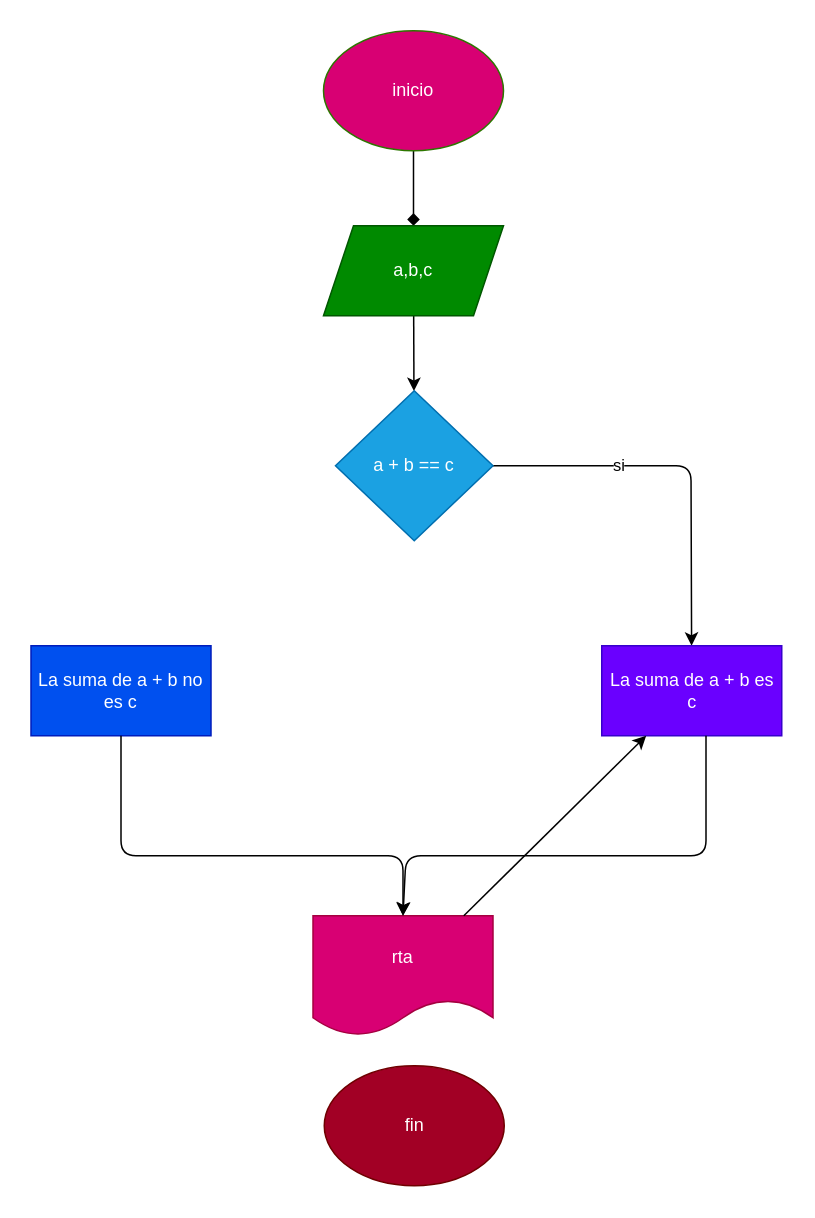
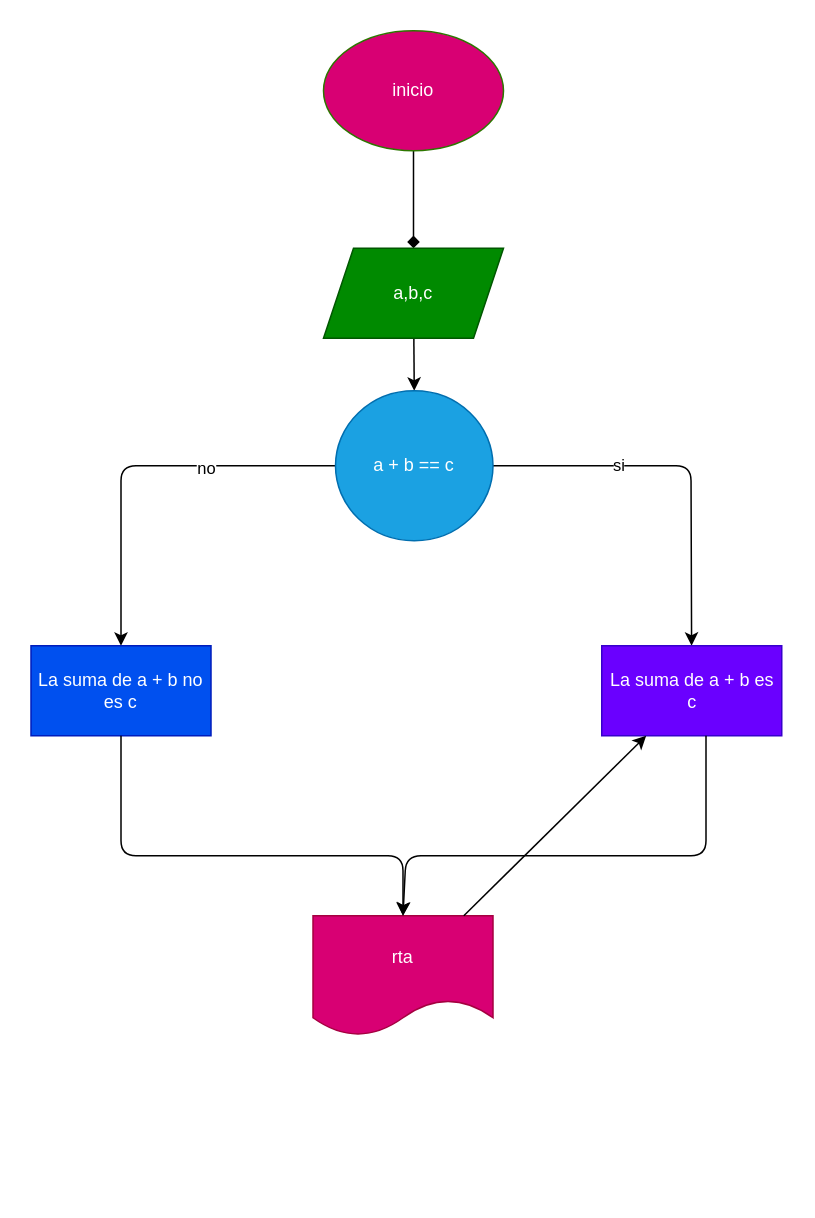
  <mxCell id="0" />
  <mxCell id="1" parent="0" />
  <mxCell id="2" value="" style="edgeStyle=none;html=1;endArrow=diamond;" edge="1" parent="1" source="3" target="5"><mxGeometry relative="1" as="geometry" /></mxCell>
  <mxCell id="3" value="inicio" style="ellipse;whiteSpace=wrap;html=1;fillColor=#d80073;fontColor=#ffffff;strokeColor=#2D7600;" vertex="1" parent="1"><mxGeometry x="215" y="20" width="120" height="80" as="geometry" /></mxCell>
  <mxCell id="4" value="" style="edgeStyle=none;html=1;" edge="1" parent="1" source="5" target="10"><mxGeometry relative="1" as="geometry" /></mxCell>
- <mxCell id="5" value="a,b,c" style="shape=parallelogram;perimeter=parallelogramPerimeter;whiteSpace=wrap;html=1;fixedSize=1;fillColor=#008a00;fontColor=#ffffff;strokeColor=#005700;" vertex="1" parent="1"><mxGeometry x="215" y="150" width="120" height="60" as="geometry" /></mxCell>
+ <mxCell id="5" value="a,b,c" style="shape=parallelogram;perimeter=parallelogramPerimeter;whiteSpace=wrap;html=1;fixedSize=1;fillColor=#008a00;fontColor=#ffffff;strokeColor=#005700;" vertex="1" parent="1"><mxGeometry x="215" y="165" width="120" height="60" as="geometry" /></mxCell>
  <mxCell id="6" value="" style="edgeStyle=none;html=1;" edge="1" parent="1" source="10" target="11"><mxGeometry relative="1" as="geometry"><Array as="points"><mxPoint x="460" y="310" /></Array></mxGeometry></mxCell>
  <mxCell id="7" value="si" style="edgeLabel;html=1;align=center;verticalAlign=middle;resizable=0;points=[];" vertex="1" connectable="0" parent="6"><mxGeometry x="-0.344" y="1" relative="1" as="geometry"><mxPoint as="offset" /></mxGeometry></mxCell>
- <mxCell id="10" value="a + b == c" style="rhombus;whiteSpace=wrap;html=1;fillColor=#1ba1e2;fontColor=#ffffff;strokeColor=#006EAF;" vertex="1" parent="1"><mxGeometry x="223" y="260" width="105" height="100" as="geometry" /></mxCell>
+ <mxCell id="8" value="" style="edgeStyle=none;html=1;" edge="1" parent="1" source="10" target="12"><mxGeometry relative="1" as="geometry"><Array as="points"><mxPoint x="80" y="310" /></Array></mxGeometry></mxCell>
+ <mxCell id="9" value="no" style="edgeLabel;html=1;align=center;verticalAlign=middle;resizable=0;points=[];" vertex="1" connectable="0" parent="8"><mxGeometry x="-0.336" y="1" relative="1" as="geometry"><mxPoint as="offset" /></mxGeometry></mxCell>
+ <mxCell id="10" value="a + b == c" style="ellipse;whiteSpace=wrap;html=1;fillColor=#1ba1e2;fontColor=#ffffff;strokeColor=#006EAF;" vertex="1" parent="1"><mxGeometry x="223" y="260" width="105" height="100" as="geometry" /></mxCell>
  <mxCell id="11" value="La suma de a + b es c" style="whiteSpace=wrap;html=1;fillColor=#6a00ff;fontColor=#ffffff;strokeColor=#3700CC;" vertex="1" parent="1"><mxGeometry x="400.5" y="430" width="120" height="60" as="geometry" /></mxCell>
  <mxCell id="12" value="La suma de a + b no es c" style="whiteSpace=wrap;html=1;fillColor=#0050ef;fontColor=#ffffff;strokeColor=#001DBC;" vertex="1" parent="1"><mxGeometry x="20" y="430" width="120" height="60" as="geometry" /></mxCell>
  <mxCell id="13" value="rta" style="shape=document;whiteSpace=wrap;html=1;boundedLbl=1;fillColor=#d80073;fontColor=#ffffff;strokeColor=#A50040;" vertex="1" parent="1"><mxGeometry x="208" y="610" width="120" height="80" as="geometry" /></mxCell>
- <mxCell id="14" value="fin" style="ellipse;whiteSpace=wrap;html=1;fillColor=#a20025;fontColor=#ffffff;strokeColor=#6F0000;" vertex="1" parent="1"><mxGeometry x="215.5" y="710" width="120" height="80" as="geometry" /></mxCell>
  <mxCell id="15" value="" style="endArrow=classic;html=1;" edge="1" parent="1" source="13" target="11"><mxGeometry width="50" height="50" relative="1" as="geometry"><mxPoint x="240" y="650" as="sourcePoint" /><mxPoint x="290" y="600" as="targetPoint" /></mxGeometry></mxCell>
  <mxCell id="16" value="" style="endArrow=classic;html=1;entryX=0.5;entryY=0;entryDx=0;entryDy=0;" edge="1" parent="1" target="13"><mxGeometry width="50" height="50" relative="1" as="geometry"><mxPoint x="470" y="490" as="sourcePoint" /><mxPoint x="290" y="600" as="targetPoint" /><Array as="points"><mxPoint x="470" y="570" /><mxPoint x="270" y="570" /></Array></mxGeometry></mxCell>
  <mxCell id="17" value="" style="endArrow=classic;html=1;entryX=0.5;entryY=0;entryDx=0;entryDy=0;exitX=0.5;exitY=1;exitDx=0;exitDy=0;" edge="1" parent="1" source="12" target="13"><mxGeometry width="50" height="50" relative="1" as="geometry"><mxPoint x="240" y="650" as="sourcePoint" /><mxPoint x="290" y="600" as="targetPoint" /><Array as="points"><mxPoint x="80" y="570" /><mxPoint x="268" y="570" /></Array></mxGeometry></mxCell>
